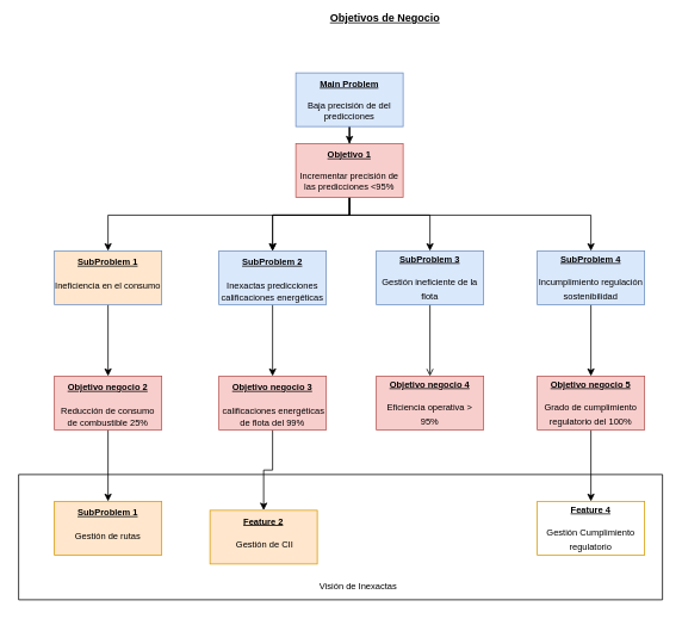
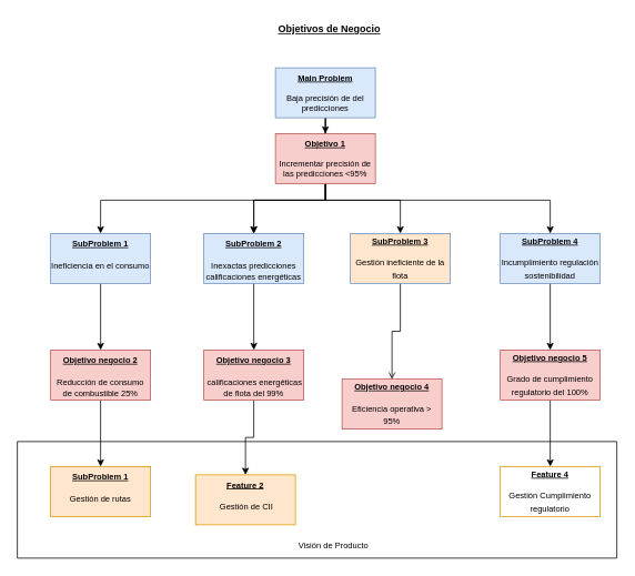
  <mxCell id="0" />
  <mxCell id="1" parent="0" />
  <mxCell id="2" value="" style="edgeStyle=orthogonalEdgeStyle;rounded=0;orthogonalLoop=1;jettySize=auto;html=1;" edge="1" parent="1" source="3" target="9"><mxGeometry relative="1" as="geometry" /></mxCell>
  <mxCell id="3" value="&lt;div&gt;&lt;u&gt;&lt;b&gt;Main Problem&lt;/b&gt;&lt;/u&gt;&lt;/div&gt;&lt;div&gt;&lt;u&gt;&lt;b&gt;&lt;br&gt;&lt;/b&gt;&lt;/u&gt;&lt;/div&gt;&lt;div&gt;Baja precisión de del predicciones&lt;br&gt;&lt;/div&gt;" style="rounded=0;whiteSpace=wrap;html=1;fontSize=10;verticalAlign=top;fillColor=#dae8fc;strokeColor=#6c8ebf;" vertex="1" parent="1"><mxGeometry x="330" y="81" width="120" height="60" as="geometry" /></mxCell>
  <mxCell id="4" value="" style="edgeStyle=orthogonalEdgeStyle;rounded=0;orthogonalLoop=1;jettySize=auto;html=1;" edge="1" parent="1" source="9" target="11"><mxGeometry relative="1" as="geometry"><Array as="points"><mxPoint x="390" y="240" /><mxPoint x="120" y="240" /></Array></mxGeometry></mxCell>
  <mxCell id="5" value="" style="edgeStyle=orthogonalEdgeStyle;rounded=0;orthogonalLoop=1;jettySize=auto;html=1;" edge="1" parent="1" source="9" target="13"><mxGeometry relative="1" as="geometry"><Array as="points"><mxPoint x="390" y="240" /><mxPoint x="304" y="240" /></Array></mxGeometry></mxCell>
  <mxCell id="6" value="" style="edgeStyle=orthogonalEdgeStyle;rounded=0;orthogonalLoop=1;jettySize=auto;html=1;" edge="1" parent="1" source="9" target="13"><mxGeometry relative="1" as="geometry"><Array as="points"><mxPoint x="390" y="240" /><mxPoint x="304" y="240" /></Array></mxGeometry></mxCell>
  <mxCell id="7" style="edgeStyle=orthogonalEdgeStyle;rounded=0;orthogonalLoop=1;jettySize=auto;html=1;" edge="1" parent="1" source="9" target="15"><mxGeometry relative="1" as="geometry"><Array as="points"><mxPoint x="390" y="240" /><mxPoint x="480" y="240" /></Array></mxGeometry></mxCell>
  <mxCell id="8" style="edgeStyle=orthogonalEdgeStyle;rounded=0;orthogonalLoop=1;jettySize=auto;html=1;" edge="1" parent="1"><mxGeometry relative="1" as="geometry"><mxPoint x="390" y="220" as="sourcePoint" /><mxPoint x="660" y="280" as="targetPoint" /><Array as="points"><mxPoint x="390" y="240" /><mxPoint x="660" y="240" /></Array></mxGeometry></mxCell>
  <mxCell id="9" value="&lt;div style=&quot;font-size: 10px;&quot;&gt;&lt;font style=&quot;font-size: 10px;&quot;&gt;&lt;u&gt;&lt;b&gt;Objetivo 1&lt;br&gt;&lt;/b&gt;&lt;/u&gt;&lt;/font&gt;&lt;/div&gt;&lt;div style=&quot;font-size: 10px;&quot;&gt;&lt;font style=&quot;font-size: 10px;&quot;&gt;&lt;u&gt;&lt;b&gt;&lt;br&gt;&lt;/b&gt;&lt;/u&gt;&lt;/font&gt;&lt;/div&gt;&lt;div style=&quot;font-size: 10px;&quot;&gt;&lt;font style=&quot;font-size: 10px;&quot;&gt;&lt;font style=&quot;font-size: 10px;&quot;&gt;Incrementar precisión de las predicciones &amp;lt;95%&lt;/font&gt;&lt;br&gt;&lt;/font&gt;&lt;/div&gt;" style="rounded=0;whiteSpace=wrap;html=1;fillColor=#f8cecc;strokeColor=#b85450;" vertex="1" parent="1"><mxGeometry x="330" y="160" width="120" height="60" as="geometry" /></mxCell>
  <mxCell id="10" value="" style="edgeStyle=orthogonalEdgeStyle;rounded=0;orthogonalLoop=1;jettySize=auto;html=1;" edge="1" parent="1" source="11" target="19"><mxGeometry relative="1" as="geometry" /></mxCell>
- <mxCell id="11" value="&lt;div style=&quot;font-size: 10px;&quot;&gt;&lt;font style=&quot;font-size: 10px;&quot;&gt;&lt;u&gt;&lt;b&gt;SubProblem 1&lt;br&gt;&lt;/b&gt;&lt;/u&gt;&lt;/font&gt;&lt;/div&gt;&lt;div style=&quot;font-size: 10px;&quot;&gt;&lt;font style=&quot;font-size: 10px;&quot;&gt;&lt;u&gt;&lt;b&gt;&lt;br&gt;&lt;/b&gt;&lt;/u&gt;&lt;/font&gt;&lt;/div&gt;&lt;font style=&quot;font-size: 10px;&quot;&gt;Ineficiencia en el consumo&lt;u&gt;&lt;b&gt;&lt;br&gt;&lt;/b&gt;&lt;/u&gt;&lt;/font&gt;" style="rounded=0;whiteSpace=wrap;html=1;verticalAlign=top;fillColor=#ffe6cc;strokeColor=#6c8ebf;" vertex="1" parent="1"><mxGeometry x="60" y="280" width="120" height="60" as="geometry" /></mxCell>
+ <mxCell id="11" value="&lt;div style=&quot;font-size: 10px;&quot;&gt;&lt;font style=&quot;font-size: 10px;&quot;&gt;&lt;u&gt;&lt;b&gt;SubProblem 1&lt;br&gt;&lt;/b&gt;&lt;/u&gt;&lt;/font&gt;&lt;/div&gt;&lt;div style=&quot;font-size: 10px;&quot;&gt;&lt;font style=&quot;font-size: 10px;&quot;&gt;&lt;u&gt;&lt;b&gt;&lt;br&gt;&lt;/b&gt;&lt;/u&gt;&lt;/font&gt;&lt;/div&gt;&lt;font style=&quot;font-size: 10px;&quot;&gt;Ineficiencia en el consumo&lt;u&gt;&lt;b&gt;&lt;br&gt;&lt;/b&gt;&lt;/u&gt;&lt;/font&gt;" style="rounded=0;whiteSpace=wrap;html=1;verticalAlign=top;fillColor=#dae8fc;strokeColor=#6c8ebf;" vertex="1" parent="1"><mxGeometry x="60" y="280" width="120" height="60" as="geometry" /></mxCell>
  <mxCell id="12" value="" style="edgeStyle=orthogonalEdgeStyle;rounded=0;orthogonalLoop=1;jettySize=auto;html=1;" edge="1" parent="1" source="13" target="21"><mxGeometry relative="1" as="geometry" /></mxCell>
  <mxCell id="13" value="&lt;div style=&quot;font-size: 10px;&quot;&gt;&lt;font style=&quot;font-size: 10px;&quot;&gt;&lt;u&gt;&lt;b&gt;SubProblem 2&lt;br&gt;&lt;/b&gt;&lt;/u&gt;&lt;/font&gt;&lt;/div&gt;&lt;div style=&quot;font-size: 10px;&quot;&gt;&lt;font style=&quot;font-size: 10px;&quot;&gt;&lt;u&gt;&lt;b&gt;&lt;br&gt;&lt;/b&gt;&lt;/u&gt;&lt;/font&gt;&lt;/div&gt;&lt;font style=&quot;font-size: 10px;&quot;&gt;Inexactas predicciones calificaciones energéticas&lt;br&gt;&lt;/font&gt;" style="rounded=0;whiteSpace=wrap;html=1;verticalAlign=top;fillColor=#dae8fc;strokeColor=#6c8ebf;" vertex="1" parent="1"><mxGeometry x="244" y="280" width="120" height="60" as="geometry" /></mxCell>
  <mxCell id="14" value="" style="edgeStyle=orthogonalEdgeStyle;rounded=0;orthogonalLoop=1;jettySize=auto;html=1;endArrow=open;" edge="1" parent="1" source="15" target="22"><mxGeometry relative="1" as="geometry" /></mxCell>
- <mxCell id="15" value="&lt;div style=&quot;font-size: 10px; line-height: 120%;&quot;&gt;&lt;font style=&quot;font-size: 10px;&quot;&gt;&lt;u&gt;&lt;b&gt;SubProblem 3&lt;br&gt;&lt;/b&gt;&lt;/u&gt;&lt;/font&gt;&lt;/div&gt;&lt;div style=&quot;font-size: 10px;&quot;&gt;&lt;font style=&quot;font-size: 10px;&quot;&gt;&lt;u&gt;&lt;b&gt;&lt;br&gt;&lt;/b&gt;&lt;/u&gt;&lt;/font&gt;&lt;/div&gt;&lt;font style=&quot;font-size: 10px;&quot;&gt;Gestión ineficiente de la flota&lt;/font&gt;" style="rounded=0;whiteSpace=wrap;html=1;fillColor=#dae8fc;strokeColor=#6c8ebf;" vertex="1" parent="1"><mxGeometry x="420" y="280" width="120" height="60" as="geometry" /></mxCell>
+ <mxCell id="15" value="&lt;div style=&quot;font-size: 10px; line-height: 120%;&quot;&gt;&lt;font style=&quot;font-size: 10px;&quot;&gt;&lt;u&gt;&lt;b&gt;SubProblem 3&lt;br&gt;&lt;/b&gt;&lt;/u&gt;&lt;/font&gt;&lt;/div&gt;&lt;div style=&quot;font-size: 10px;&quot;&gt;&lt;font style=&quot;font-size: 10px;&quot;&gt;&lt;u&gt;&lt;b&gt;&lt;br&gt;&lt;/b&gt;&lt;/u&gt;&lt;/font&gt;&lt;/div&gt;&lt;font style=&quot;font-size: 10px;&quot;&gt;Gestión ineficiente de la flota&lt;/font&gt;" style="rounded=0;whiteSpace=wrap;html=1;fillColor=#ffe6cc;strokeColor=#6c8ebf;" vertex="1" parent="1"><mxGeometry x="420" y="280" width="120" height="60" as="geometry" /></mxCell>
  <mxCell id="16" value="" style="edgeStyle=orthogonalEdgeStyle;rounded=0;orthogonalLoop=1;jettySize=auto;html=1;" edge="1" parent="1" source="17" target="24"><mxGeometry relative="1" as="geometry" /></mxCell>
  <mxCell id="17" value="&lt;div style=&quot;font-size: 10px;&quot;&gt;&lt;font style=&quot;font-size: 10px;&quot;&gt;&lt;u&gt;&lt;b&gt;SubProblem 4&lt;br&gt;&lt;/b&gt;&lt;/u&gt;&lt;/font&gt;&lt;/div&gt;&lt;div style=&quot;font-size: 10px;&quot;&gt;&lt;font style=&quot;font-size: 10px;&quot;&gt;&lt;u&gt;&lt;b&gt;&lt;br&gt;&lt;/b&gt;&lt;/u&gt;&lt;/font&gt;&lt;/div&gt;&lt;font style=&quot;font-size: 10px;&quot;&gt;Incumplimiento regulación sostenibilidad&lt;br&gt;&lt;/font&gt;" style="rounded=0;whiteSpace=wrap;html=1;fillColor=#dae8fc;strokeColor=#6c8ebf;" vertex="1" parent="1"><mxGeometry x="600" y="280" width="120" height="60" as="geometry" /></mxCell>
  <mxCell id="18" value="" style="edgeStyle=orthogonalEdgeStyle;rounded=0;orthogonalLoop=1;jettySize=auto;html=1;" edge="1" parent="1" source="19" target="25"><mxGeometry relative="1" as="geometry" /></mxCell>
  <mxCell id="19" value="&lt;div style=&quot;font-size: 10px;&quot;&gt;&lt;font style=&quot;font-size: 10px;&quot;&gt;&lt;u&gt;&lt;b&gt;Objetivo negocio 2&lt;br&gt;&lt;/b&gt;&lt;/u&gt;&lt;/font&gt;&lt;/div&gt;&lt;div style=&quot;font-size: 10px;&quot;&gt;&lt;font style=&quot;font-size: 10px;&quot;&gt;&lt;u&gt;&lt;b&gt;&lt;br&gt;&lt;/b&gt;&lt;/u&gt;&lt;/font&gt;&lt;/div&gt;&lt;font style=&quot;font-size: 10px;&quot;&gt;Reducción de consumo de combustible 25%&lt;u&gt;&lt;b&gt;&lt;br&gt;&lt;/b&gt;&lt;/u&gt;&lt;/font&gt;" style="rounded=0;whiteSpace=wrap;html=1;verticalAlign=top;fillColor=#f8cecc;strokeColor=#b85450;" vertex="1" parent="1"><mxGeometry x="60" y="420" width="120" height="60" as="geometry" /></mxCell>
  <mxCell id="20" value="" style="edgeStyle=orthogonalEdgeStyle;rounded=0;orthogonalLoop=1;jettySize=auto;html=1;" edge="1" parent="1" source="21" target="26"><mxGeometry relative="1" as="geometry" /></mxCell>
  <mxCell id="21" value="&lt;div style=&quot;font-size: 10px;&quot;&gt;&lt;font style=&quot;font-size: 10px;&quot;&gt;&lt;u&gt;&lt;b&gt;Objetivo negocio 3&lt;br&gt;&lt;/b&gt;&lt;/u&gt;&lt;/font&gt;&lt;/div&gt;&lt;div style=&quot;font-size: 10px;&quot;&gt;&lt;font style=&quot;font-size: 10px;&quot;&gt;&lt;u&gt;&lt;b&gt;&lt;br&gt;&lt;/b&gt;&lt;/u&gt;&lt;/font&gt;&lt;/div&gt;&lt;font style=&quot;font-size: 10px;&quot;&gt;&amp;nbsp;calificaciones energéticas de flota del 99%&lt;br&gt;&lt;/font&gt;" style="rounded=0;whiteSpace=wrap;html=1;verticalAlign=top;fillColor=#f8cecc;strokeColor=#b85450;" vertex="1" parent="1"><mxGeometry x="244" y="420" width="120" height="60" as="geometry" /></mxCell>
- <mxCell id="22" value="&lt;div style=&quot;font-size: 10px; line-height: 120%;&quot;&gt;&lt;font style=&quot;font-size: 10px;&quot;&gt;&lt;u&gt;&lt;b&gt;Objetivo negocio 4&lt;br&gt;&lt;/b&gt;&lt;/u&gt;&lt;/font&gt;&lt;/div&gt;&lt;div style=&quot;font-size: 10px;&quot;&gt;&lt;font style=&quot;font-size: 10px;&quot;&gt;&lt;u&gt;&lt;b&gt;&lt;br&gt;&lt;/b&gt;&lt;/u&gt;&lt;/font&gt;&lt;/div&gt;&lt;font style=&quot;font-size: 10px;&quot;&gt;Eficiencia operativa &amp;gt; 95%&lt;br&gt;&lt;/font&gt;" style="rounded=0;whiteSpace=wrap;html=1;fillColor=#f8cecc;strokeColor=#b85450;" vertex="1" parent="1"><mxGeometry x="420" y="420" width="120" height="60" as="geometry" /></mxCell>
+ <mxCell id="22" value="&lt;div style=&quot;font-size: 10px; line-height: 120%;&quot;&gt;&lt;font style=&quot;font-size: 10px;&quot;&gt;&lt;u&gt;&lt;b&gt;Objetivo negocio 4&lt;br&gt;&lt;/b&gt;&lt;/u&gt;&lt;/font&gt;&lt;/div&gt;&lt;div style=&quot;font-size: 10px;&quot;&gt;&lt;font style=&quot;font-size: 10px;&quot;&gt;&lt;u&gt;&lt;b&gt;&lt;br&gt;&lt;/b&gt;&lt;/u&gt;&lt;/font&gt;&lt;/div&gt;&lt;font style=&quot;font-size: 10px;&quot;&gt;Eficiencia operativa &amp;gt; 95%&lt;br&gt;&lt;/font&gt;" style="rounded=0;whiteSpace=wrap;html=1;fillColor=#f8cecc;strokeColor=#b85450;" vertex="1" parent="1"><mxGeometry x="410" y="455" width="120" height="60" as="geometry" /></mxCell>
  <mxCell id="23" value="" style="edgeStyle=orthogonalEdgeStyle;rounded=0;orthogonalLoop=1;jettySize=auto;html=1;" edge="1" parent="1" source="24" target="27"><mxGeometry relative="1" as="geometry" /></mxCell>
  <mxCell id="24" value="&lt;div style=&quot;font-size: 10px;&quot;&gt;&lt;font style=&quot;font-size: 10px;&quot;&gt;&lt;u&gt;&lt;b&gt;Objetivo negocio 5&lt;br&gt;&lt;/b&gt;&lt;/u&gt;&lt;/font&gt;&lt;/div&gt;&lt;div style=&quot;font-size: 10px;&quot;&gt;&lt;font style=&quot;font-size: 10px;&quot;&gt;&lt;u&gt;&lt;b&gt;&lt;br&gt;&lt;/b&gt;&lt;/u&gt;&lt;/font&gt;&lt;/div&gt;&lt;font style=&quot;font-size: 10px;&quot;&gt;Grado de cumplimiento regulatorio del 100%&lt;br&gt;&lt;/font&gt;" style="rounded=0;whiteSpace=wrap;html=1;fillColor=#f8cecc;strokeColor=#b85450;" vertex="1" parent="1"><mxGeometry x="600" y="420" width="120" height="60" as="geometry" /></mxCell>
  <mxCell id="25" value="&lt;div style=&quot;font-size: 10px;&quot;&gt;&lt;font style=&quot;font-size: 10px;&quot;&gt;&lt;u&gt;&lt;b&gt;SubProblem 1&lt;br&gt;&lt;/b&gt;&lt;/u&gt;&lt;/font&gt;&lt;/div&gt;&lt;div style=&quot;font-size: 10px;&quot;&gt;&lt;font style=&quot;font-size: 10px;&quot;&gt;&lt;u&gt;&lt;b&gt;&lt;br&gt;&lt;/b&gt;&lt;/u&gt;&lt;/font&gt;&lt;/div&gt;&lt;font style=&quot;font-size: 10px;&quot;&gt;Gestión de rutas&lt;u&gt;&lt;b&gt;&lt;br&gt;&lt;/b&gt;&lt;/u&gt;&lt;/font&gt;" style="rounded=0;whiteSpace=wrap;html=1;verticalAlign=top;fillColor=#ffe6cc;strokeColor=#d79b00;" vertex="1" parent="1"><mxGeometry x="60" y="560" width="120" height="60" as="geometry" /></mxCell>
  <mxCell id="26" value="&lt;div style=&quot;font-size: 10px;&quot;&gt;&lt;font style=&quot;font-size: 10px;&quot;&gt;&lt;u&gt;&lt;b&gt;Feature 2&lt;br&gt;&lt;/b&gt;&lt;/u&gt;&lt;/font&gt;&lt;/div&gt;&lt;div style=&quot;font-size: 10px;&quot;&gt;&lt;font style=&quot;font-size: 10px;&quot;&gt;&lt;u&gt;&lt;b&gt;&lt;br&gt;&lt;/b&gt;&lt;/u&gt;&lt;/font&gt;&lt;/div&gt;&lt;font style=&quot;font-size: 10px;&quot;&gt;&amp;nbsp;Gestión de CII&lt;br&gt;&lt;/font&gt;" style="rounded=0;whiteSpace=wrap;html=1;verticalAlign=top;fillColor=#ffe6cc;strokeColor=#d79b00;" vertex="1" parent="1"><mxGeometry x="234" y="570" width="120" height="60" as="geometry" /></mxCell>
  <mxCell id="27" value="&lt;div style=&quot;font-size: 10px;&quot;&gt;&lt;font style=&quot;font-size: 10px;&quot;&gt;&lt;u&gt;&lt;b&gt;Feature 4&lt;br&gt;&lt;/b&gt;&lt;/u&gt;&lt;/font&gt;&lt;/div&gt;&lt;div style=&quot;font-size: 10px;&quot;&gt;&lt;font style=&quot;font-size: 10px;&quot;&gt;&lt;u&gt;&lt;b&gt;&lt;br&gt;&lt;/b&gt;&lt;/u&gt;&lt;/font&gt;&lt;/div&gt;&lt;font style=&quot;font-size: 10px;&quot;&gt;Gestión Cumplimiento regulatorio&lt;br&gt;&lt;/font&gt;" style="rounded=0;whiteSpace=wrap;html=1;fillColor=#ffffff;strokeColor=#d79b00;" vertex="1" parent="1"><mxGeometry x="600" y="560" width="120" height="60" as="geometry" /></mxCell>
  <mxCell id="28" value="" style="swimlane;startSize=0;" vertex="1" parent="1"><mxGeometry x="20" y="530" width="720" height="140" as="geometry"><mxRectangle x="70" y="530" width="50" height="40" as="alternateBounds" /></mxGeometry></mxCell>
- <mxCell id="29" value="&lt;font style=&quot;font-size: 10px;&quot;&gt;Visión de Inexactas&lt;br&gt;&lt;/font&gt;" style="text;strokeColor=none;align=center;fillColor=none;html=1;verticalAlign=middle;whiteSpace=wrap;rounded=0;" vertex="1" parent="28"><mxGeometry x="320" y="110" width="120" height="30" as="geometry" /></mxCell>
- <mxCell id="30" value="&lt;b&gt;&lt;u&gt;Objetivos de Negocio&lt;/u&gt;&lt;/b&gt;" style="text;strokeColor=none;align=center;fillColor=none;html=1;verticalAlign=middle;whiteSpace=wrap;rounded=0;" vertex="1" parent="1"><mxGeometry x="365" y="5" width="130" height="30" as="geometry" /></mxCell>
+ <mxCell id="29" value="&lt;font style=&quot;font-size: 10px;&quot;&gt;Visión de Producto&lt;br&gt;&lt;/font&gt;" style="text;strokeColor=none;align=center;fillColor=none;html=1;verticalAlign=middle;whiteSpace=wrap;rounded=0;" vertex="1" parent="28"><mxGeometry x="320" y="110" width="120" height="30" as="geometry" /></mxCell>
+ <mxCell id="30" value="&lt;b&gt;&lt;u&gt;Objetivos de Negocio&lt;/u&gt;&lt;/b&gt;" style="text;strokeColor=none;align=center;fillColor=none;html=1;verticalAlign=middle;whiteSpace=wrap;rounded=0;" vertex="1" parent="1"><mxGeometry x="330" y="20" width="130" height="30" as="geometry" /></mxCell>
